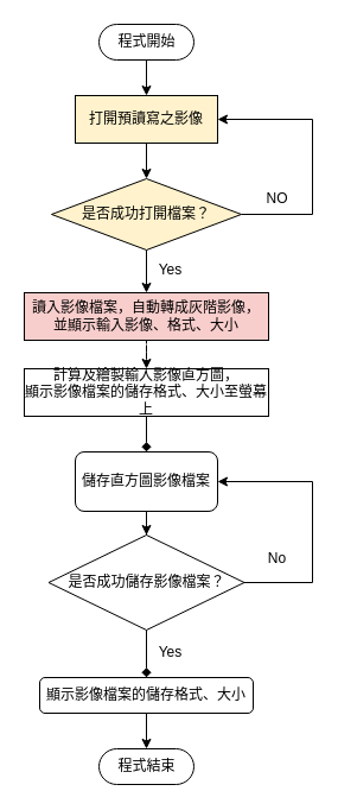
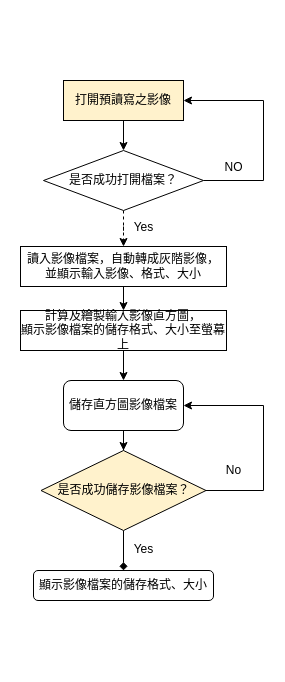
  <mxCell id="0" />
  <mxCell id="1" parent="0" />
- <mxCell id="2" value="" style="edgeStyle=orthogonalEdgeStyle;rounded=0;orthogonalLoop=1;jettySize=auto;html=1;" edge="1" parent="1" source="3" target="5"><mxGeometry relative="1" as="geometry" /></mxCell>
- <mxCell id="3" value="程式開始" style="html=1;dashed=0;whitespace=wrap;shape=mxgraph.dfd.start" vertex="1" parent="1"><mxGeometry x="83" y="20" width="80" height="30" as="geometry" /></mxCell>
  <mxCell id="4" value="" style="edgeStyle=orthogonalEdgeStyle;rounded=0;orthogonalLoop=1;jettySize=auto;html=1;" edge="1" parent="1" source="5" target="8"><mxGeometry relative="1" as="geometry" /></mxCell>
  <mxCell id="5" value="打開預讀寫之影像" style="whiteSpace=wrap;html=1;dashed=0;fillColor=#fff2cc;" vertex="1" parent="1"><mxGeometry x="63" y="80" width="120" height="40" as="geometry" /></mxCell>
  <mxCell id="6" style="edgeStyle=orthogonalEdgeStyle;rounded=0;orthogonalLoop=1;jettySize=auto;html=1;entryX=1;entryY=0.5;entryDx=0;entryDy=0;" edge="1" parent="1" source="8" target="5"><mxGeometry relative="1" as="geometry"><Array as="points"><mxPoint x="263" y="180" /><mxPoint x="263" y="100" /></Array></mxGeometry></mxCell>
- <mxCell id="7" value="" style="edgeStyle=orthogonalEdgeStyle;rounded=0;orthogonalLoop=1;jettySize=auto;html=1;" edge="1" parent="1" source="8" target="11"><mxGeometry relative="1" as="geometry" /></mxCell>
- <mxCell id="8" value="是否成功打開檔案？" style="rhombus;whiteSpace=wrap;html=1;dashed=0;fillColor=#fff2cc;" vertex="1" parent="1"><mxGeometry x="43" y="150" width="160" height="60" as="geometry" /></mxCell>
+ <mxCell id="7" value="" style="edgeStyle=orthogonalEdgeStyle;rounded=0;orthogonalLoop=1;jettySize=auto;html=1;dashed=1;" edge="1" parent="1" source="8" target="11"><mxGeometry relative="1" as="geometry" /></mxCell>
+ <mxCell id="8" value="是否成功打開檔案？" style="rhombus;whiteSpace=wrap;html=1;dashed=0;" vertex="1" parent="1"><mxGeometry x="43" y="150" width="160" height="60" as="geometry" /></mxCell>
  <mxCell id="9" value="NO" style="text;html=1;align=center;verticalAlign=middle;resizable=0;points=[];autosize=1;" vertex="1" parent="1"><mxGeometry x="218" y="157" width="30" height="20" as="geometry" /></mxCell>
- <mxCell id="10" value="" style="edgeStyle=orthogonalEdgeStyle;rounded=0;orthogonalLoop=1;jettySize=auto;html=1;dashed=1;" edge="1" parent="1" source="11" target="14"><mxGeometry relative="1" as="geometry" /></mxCell>
- <mxCell id="11" value="讀入影像檔案，自動轉成灰階影像，&lt;br&gt;並顯示輸入影像、格式、大小" style="whiteSpace=wrap;html=1;dashed=0;fillColor=#f8cecc;" vertex="1" parent="1"><mxGeometry x="20" y="246" width="206" height="40" as="geometry" /></mxCell>
+ <mxCell id="10" value="" style="edgeStyle=orthogonalEdgeStyle;rounded=0;orthogonalLoop=1;jettySize=auto;html=1;" edge="1" parent="1" source="11" target="14"><mxGeometry relative="1" as="geometry" /></mxCell>
+ <mxCell id="11" value="讀入影像檔案，自動轉成灰階影像，&lt;br&gt;並顯示輸入影像、格式、大小" style="whiteSpace=wrap;html=1;dashed=0;" vertex="1" parent="1"><mxGeometry x="20" y="246" width="206" height="40" as="geometry" /></mxCell>
  <mxCell id="12" value="Yes" style="text;html=1;align=center;verticalAlign=middle;resizable=0;points=[];autosize=1;" vertex="1" parent="1"><mxGeometry x="123" y="217" width="40" height="20" as="geometry" /></mxCell>
- <mxCell id="13" value="" style="edgeStyle=orthogonalEdgeStyle;rounded=0;orthogonalLoop=1;jettySize=auto;html=1;endArrow=diamond;" edge="1" parent="1" source="14" target="16"><mxGeometry relative="1" as="geometry" /></mxCell>
+ <mxCell id="13" value="" style="edgeStyle=orthogonalEdgeStyle;rounded=0;orthogonalLoop=1;jettySize=auto;html=1;" edge="1" parent="1" source="14" target="16"><mxGeometry relative="1" as="geometry" /></mxCell>
  <mxCell id="14" value="計算及繪製輸入影像直方圖，&lt;br&gt;顯示影像檔案的儲存格式、大小至螢幕上" style="whiteSpace=wrap;html=1;dashed=0;" vertex="1" parent="1"><mxGeometry x="20" y="310" width="206" height="40" as="geometry" /></mxCell>
  <mxCell id="15" value="" style="edgeStyle=orthogonalEdgeStyle;rounded=0;orthogonalLoop=1;jettySize=auto;html=1;" edge="1" parent="1" source="16" target="19"><mxGeometry relative="1" as="geometry" /></mxCell>
  <mxCell id="16" value="儲存直方圖影像檔案" style="whiteSpace=wrap;html=1;dashed=0;rounded=1;" vertex="1" parent="1"><mxGeometry x="63" y="380" width="120" height="50" as="geometry" /></mxCell>
  <mxCell id="17" value="" style="edgeStyle=orthogonalEdgeStyle;rounded=0;orthogonalLoop=1;jettySize=auto;html=1;endArrow=diamond;" edge="1" parent="1" source="19" target="21"><mxGeometry relative="1" as="geometry" /></mxCell>
  <mxCell id="18" style="edgeStyle=orthogonalEdgeStyle;rounded=0;orthogonalLoop=1;jettySize=auto;html=1;entryX=1;entryY=0.5;entryDx=0;entryDy=0;" edge="1" parent="1" source="19" target="16"><mxGeometry relative="1" as="geometry"><Array as="points"><mxPoint x="263" y="490" /><mxPoint x="263" y="405" /></Array></mxGeometry></mxCell>
- <mxCell id="19" value="是否成功儲存影像檔案？" style="rhombus;whiteSpace=wrap;html=1;dashed=0;" vertex="1" parent="1"><mxGeometry x="40.5" y="450" width="165" height="80" as="geometry" /></mxCell>
- <mxCell id="20" style="edgeStyle=orthogonalEdgeStyle;rounded=0;orthogonalLoop=1;jettySize=auto;html=1;exitX=0.5;exitY=1;exitDx=0;exitDy=0;entryX=0.5;entryY=0.5;entryDx=0;entryDy=-15;entryPerimeter=0;" edge="1" parent="1" source="21" target="22"><mxGeometry relative="1" as="geometry" /></mxCell>
+ <mxCell id="19" value="是否成功儲存影像檔案？" style="rhombus;whiteSpace=wrap;html=1;dashed=0;fillColor=#fff2cc;" vertex="1" parent="1"><mxGeometry x="40.5" y="450" width="165" height="80" as="geometry" /></mxCell>
  <mxCell id="21" value="顯示影像檔案的儲存格式、大小" style="whiteSpace=wrap;html=1;dashed=0;rounded=1;" vertex="1" parent="1"><mxGeometry x="33" y="570" width="180" height="30" as="geometry" /></mxCell>
- <mxCell id="22" value="程式結束" style="html=1;dashed=0;whitespace=wrap;shape=mxgraph.dfd.start" vertex="1" parent="1"><mxGeometry x="83" y="630" width="80" height="30" as="geometry" /></mxCell>
  <mxCell id="23" value="Yes" style="text;html=1;align=center;verticalAlign=middle;resizable=0;points=[];autosize=1;" vertex="1" parent="1"><mxGeometry x="123" y="539" width="40" height="20" as="geometry" /></mxCell>
  <mxCell id="24" value="No" style="text;html=1;align=center;verticalAlign=middle;resizable=0;points=[];autosize=1;" vertex="1" parent="1"><mxGeometry x="218" y="460" width="30" height="20" as="geometry" /></mxCell>
